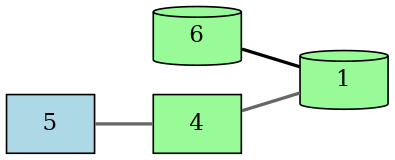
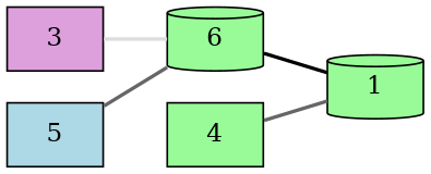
  graph {
    rankdir=LR
    node [fillcolor=palegreen shape=box style=filled]
    edge [color=gray40 style=bold]
    n1 [label=6 shape=cylinder]
    1 [shape=cylinder]
+   3 [fillcolor=plum]
    4
    5 [fillcolor=lightblue]
    n1 -- 1 [color=black]
+   3 -- n1 [color="#DDDDDD"]
    4 -- 1
-   5 -- 4
+   5 -- n1
  }
